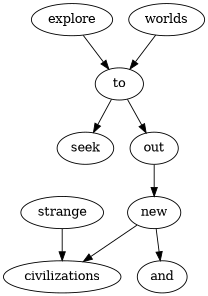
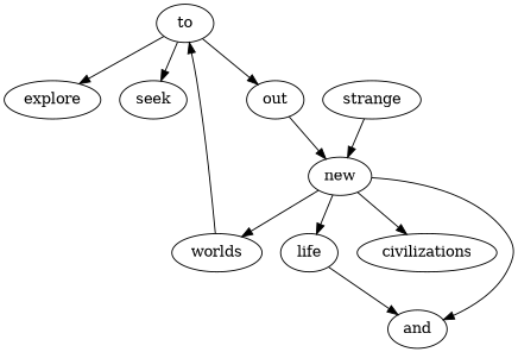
  digraph {
    to
    explore
    seek
    out
    strange
    new
    worlds
+   life
    civilizations
    and
-   explore -> to
+   to -> explore
    to -> seek
    to -> out
    out -> new
-   strange -> civilizations
+   strange -> new
+   new -> worlds
+   new -> life
    new -> civilizations
    new -> and
    worlds -> to
+   life -> and
  }
